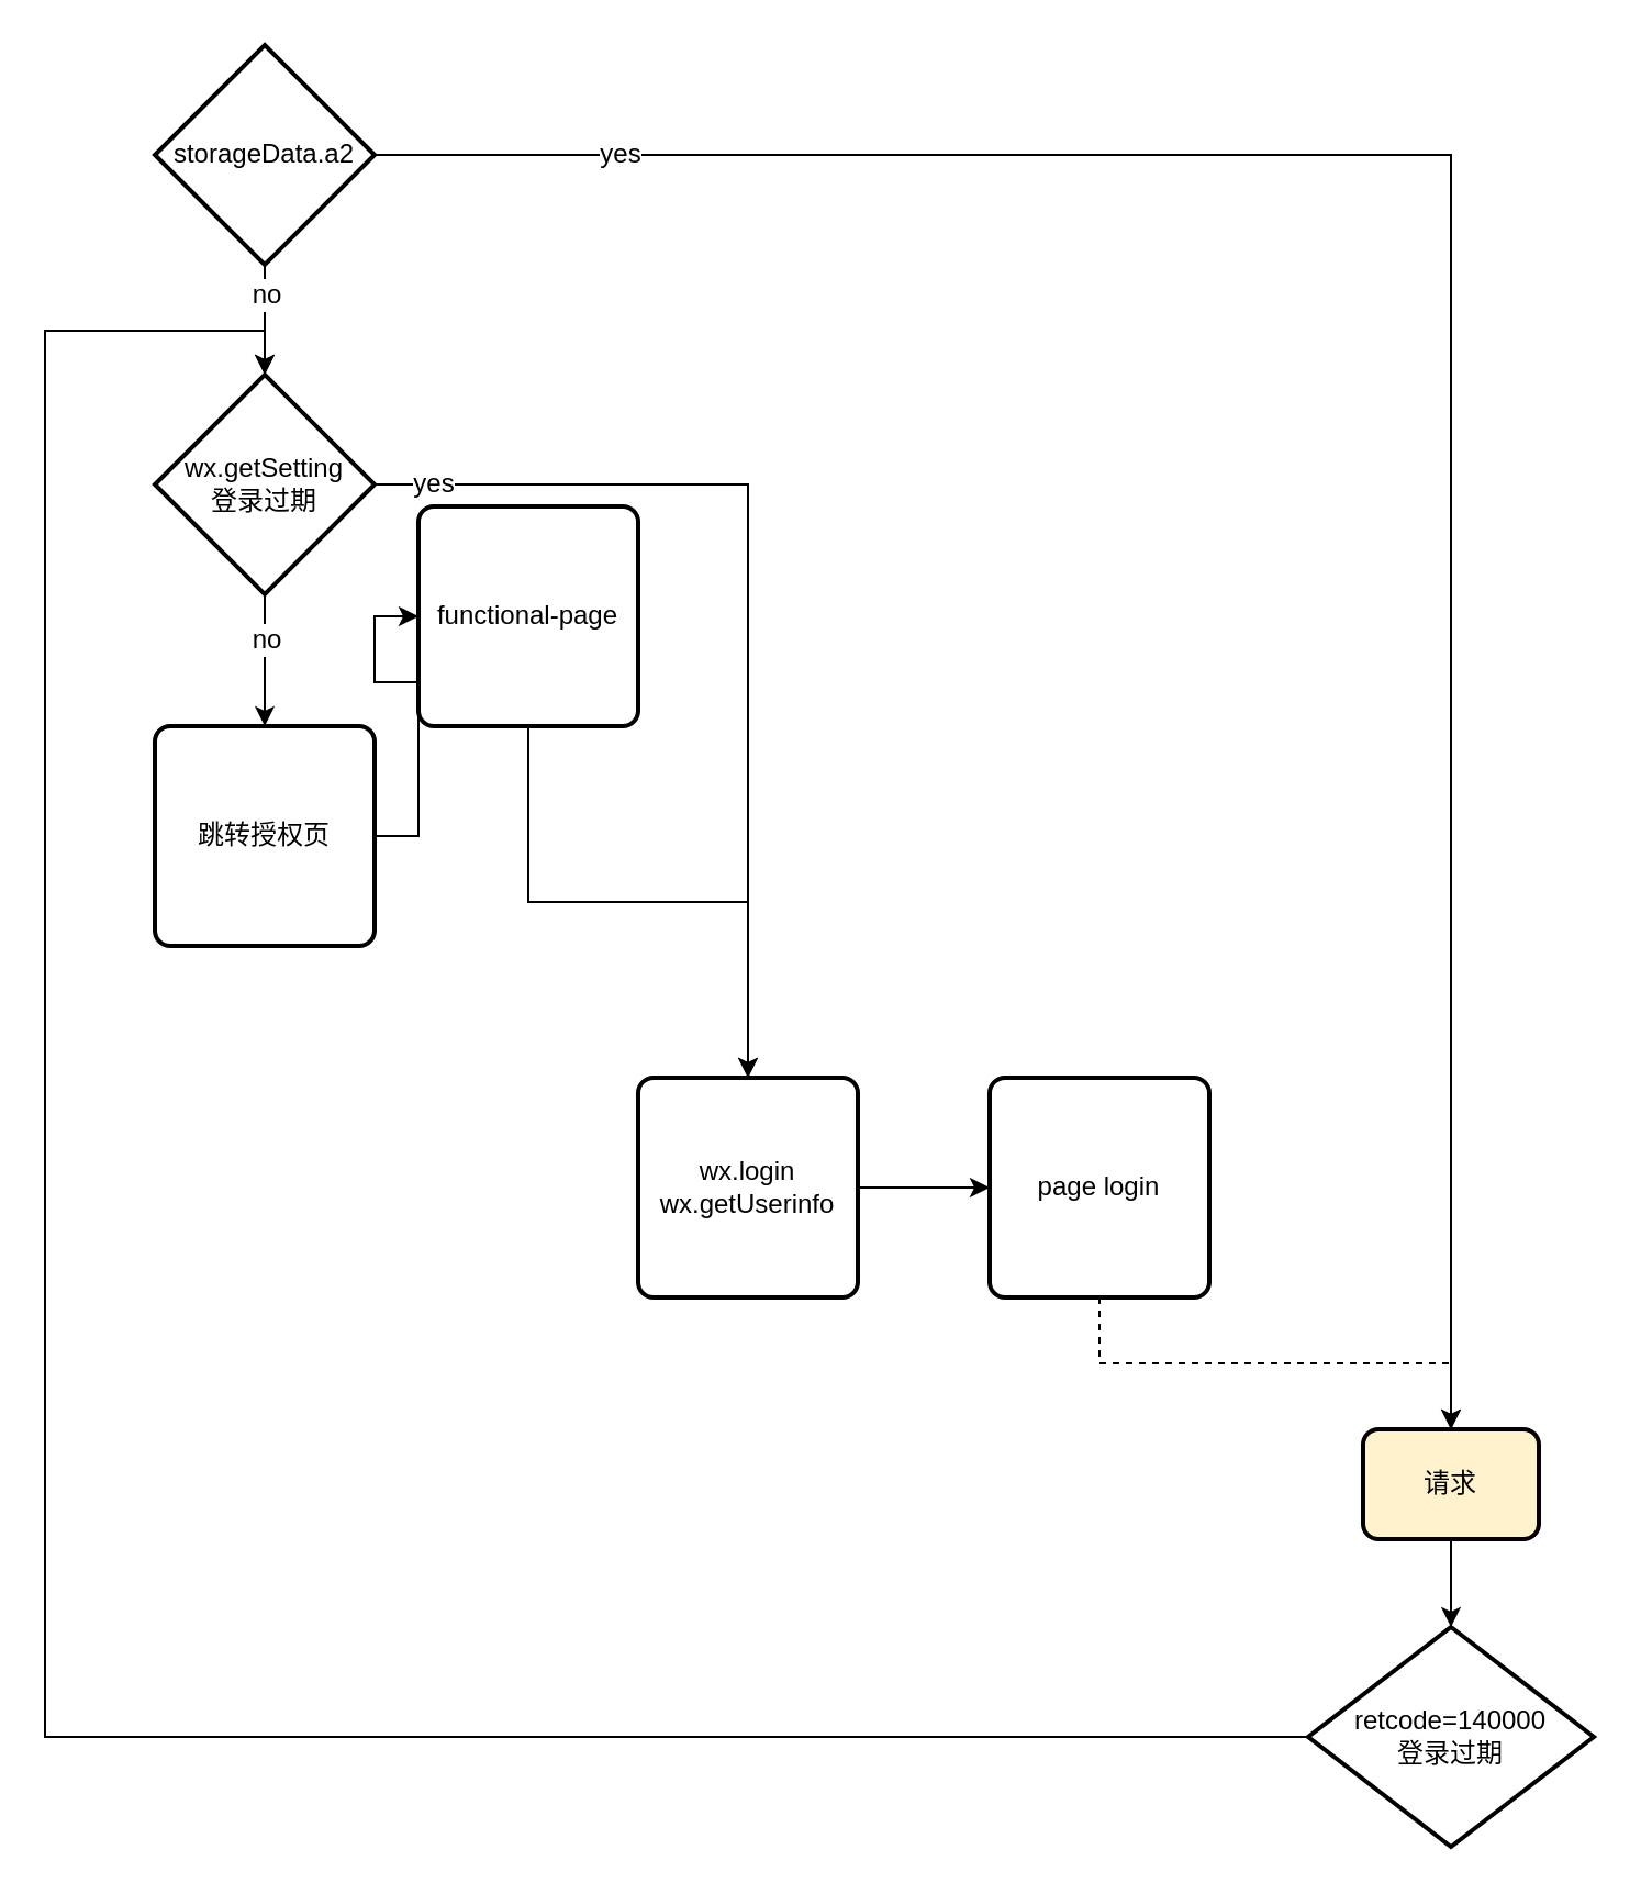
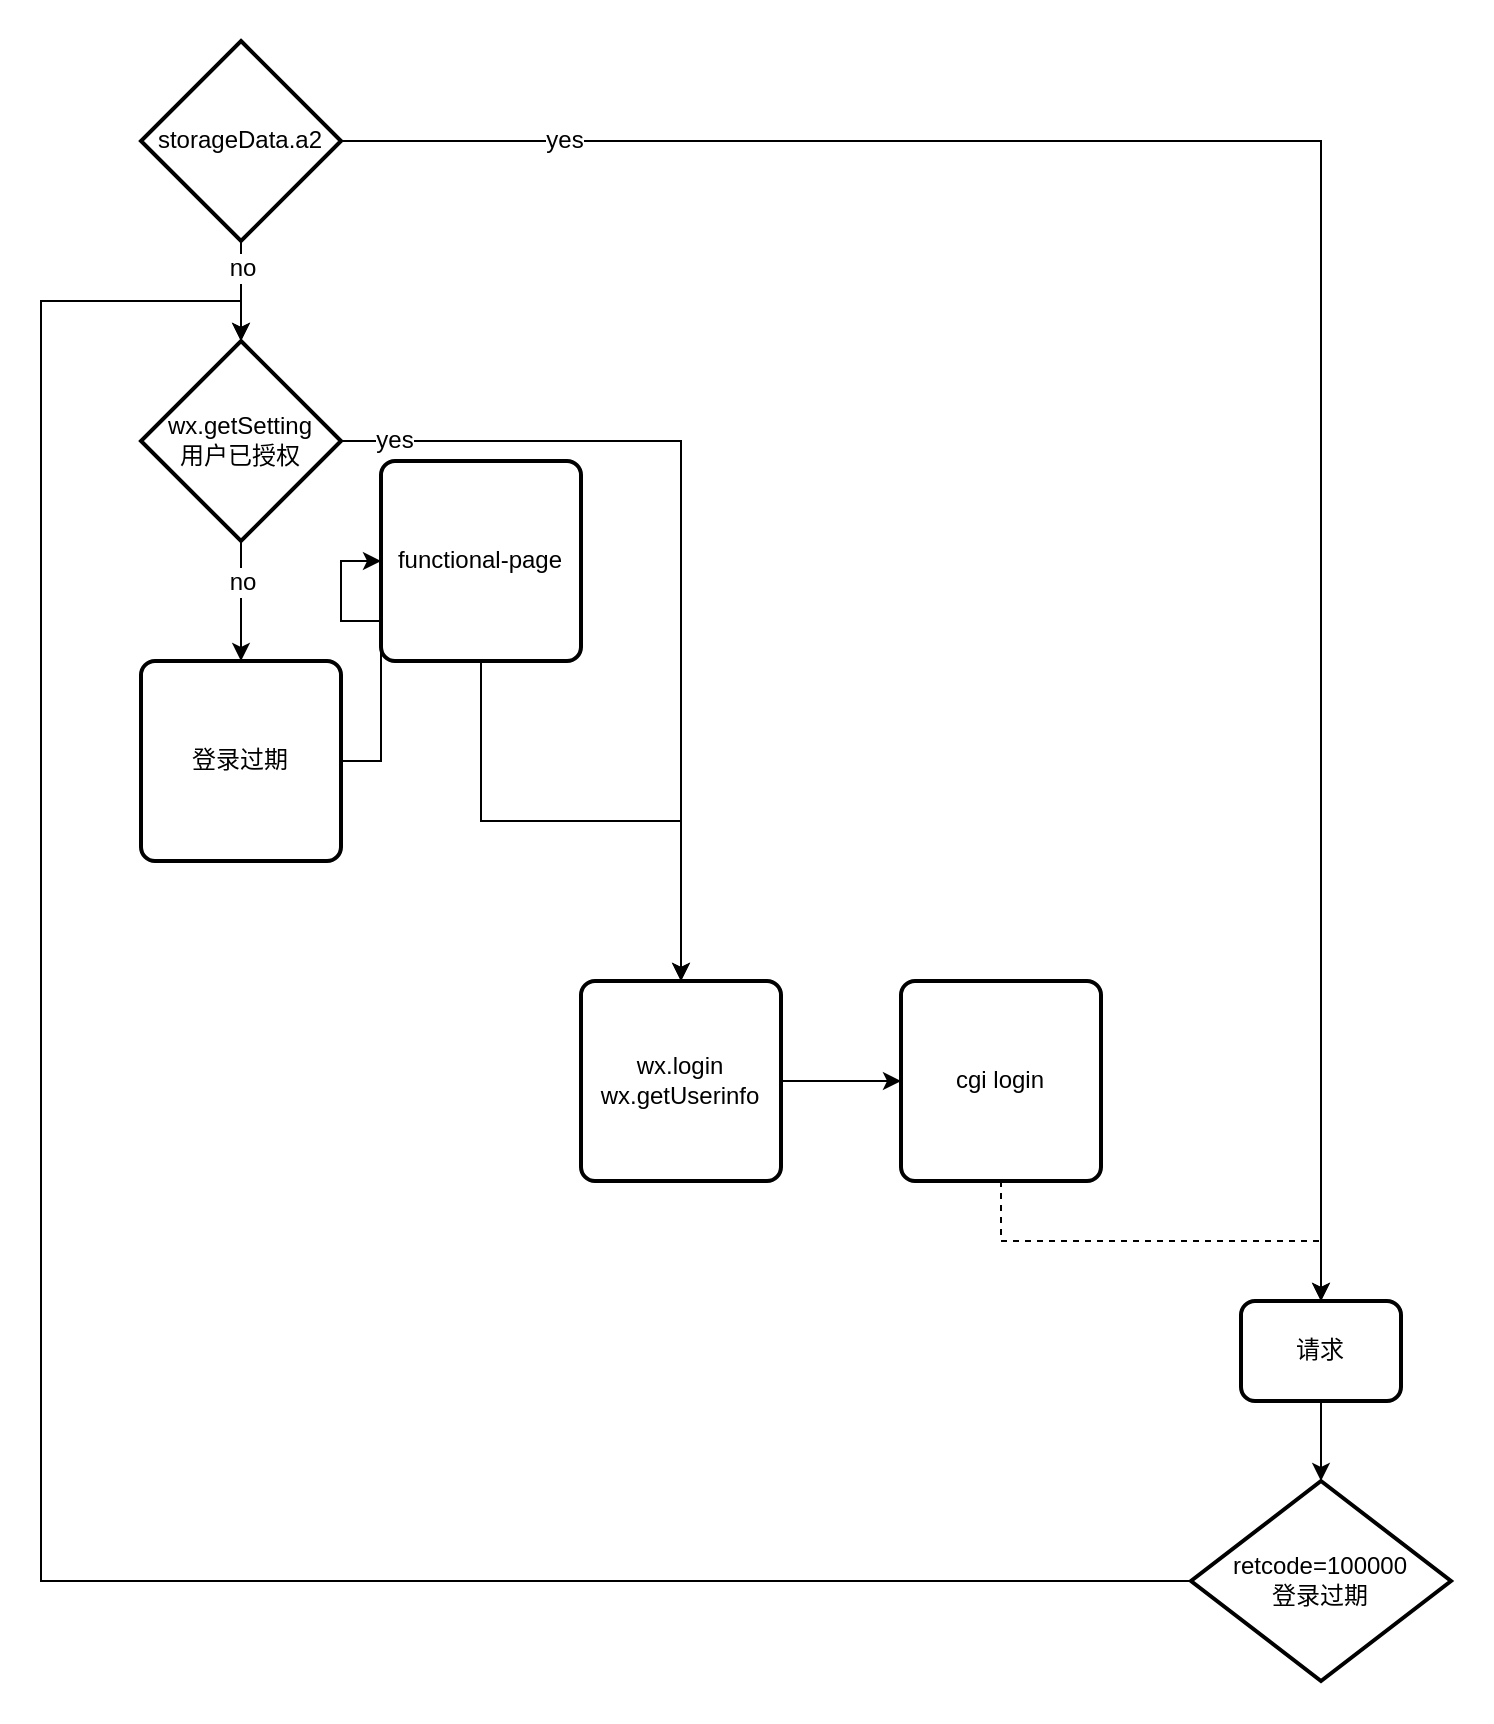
  <mxCell id="0" />
  <mxCell id="1" parent="0" />
  <mxCell id="2" style="edgeStyle=orthogonalEdgeStyle;rounded=0;orthogonalLoop=1;jettySize=auto;html=1;exitX=1;exitY=0.5;exitDx=0;exitDy=0;exitPerimeter=0;entryX=0.5;entryY=1;entryDx=0;entryDy=0;shadow=0;" parent="1" source="6" target="8" edge="1"><mxGeometry relative="1" as="geometry"><mxPoint x="280" y="280" as="targetPoint" /></mxGeometry></mxCell>
  <mxCell id="3" value="yes" style="text;html=1;align=center;verticalAlign=middle;resizable=0;points=[];;labelBackgroundColor=#ffffff;shadow=0;" parent="2" vertex="1" connectable="0"><mxGeometry x="-0.558" y="1" relative="1" as="geometry"><mxPoint x="-124.5" y="0.5" as="offset" /></mxGeometry></mxCell>
  <mxCell id="4" style="edgeStyle=orthogonalEdgeStyle;rounded=0;orthogonalLoop=1;jettySize=auto;html=1;exitX=0.5;exitY=1;exitDx=0;exitDy=0;exitPerimeter=0;shadow=0;" parent="1" source="6" target="13" edge="1"><mxGeometry relative="1" as="geometry"><mxPoint x="120" y="180" as="targetPoint" /></mxGeometry></mxCell>
  <mxCell id="5" value="no" style="text;html=1;align=center;verticalAlign=middle;resizable=0;points=[];;labelBackgroundColor=#ffffff;shadow=0;" parent="4" vertex="1" connectable="0"><mxGeometry x="0.215" relative="1" as="geometry"><mxPoint y="-17" as="offset" /></mxGeometry></mxCell>
  <mxCell id="6" value="storageData.a2" style="strokeWidth=2;html=1;shape=mxgraph.flowchart.decision;whiteSpace=wrap;shadow=0;" parent="1" vertex="1"><mxGeometry x="70" y="20" width="100" height="100" as="geometry" /></mxCell>
  <mxCell id="7" value="" style="edgeStyle=orthogonalEdgeStyle;rounded=0;orthogonalLoop=1;jettySize=auto;html=1;shadow=0;" parent="1" source="8" target="23" edge="1"><mxGeometry relative="1" as="geometry" /></mxCell>
- <mxCell id="8" value="请求" style="rounded=1;whiteSpace=wrap;html=1;absoluteArcSize=1;arcSize=14;strokeWidth=2;shadow=0;direction=west;fillColor=#fff2cc;" parent="1" vertex="1"><mxGeometry x="620" y="650" width="80" height="50" as="geometry" /></mxCell>
+ <mxCell id="8" value="请求" style="rounded=1;whiteSpace=wrap;html=1;absoluteArcSize=1;arcSize=14;strokeWidth=2;shadow=0;direction=west;" parent="1" vertex="1"><mxGeometry x="620" y="650" width="80" height="50" as="geometry" /></mxCell>
  <mxCell id="9" style="edgeStyle=orthogonalEdgeStyle;rounded=0;orthogonalLoop=1;jettySize=auto;html=1;exitX=1;exitY=0.5;exitDx=0;exitDy=0;exitPerimeter=0;entryX=0.5;entryY=0;entryDx=0;entryDy=0;shadow=0;" parent="1" source="13" target="15" edge="1"><mxGeometry relative="1" as="geometry" /></mxCell>
  <mxCell id="10" value="yes" style="text;html=1;align=center;verticalAlign=middle;resizable=0;points=[];;labelBackgroundColor=#ffffff;" parent="9" vertex="1" connectable="0"><mxGeometry x="-0.881" y="1" relative="1" as="geometry"><mxPoint as="offset" /></mxGeometry></mxCell>
  <mxCell id="11" value="" style="edgeStyle=orthogonalEdgeStyle;rounded=0;orthogonalLoop=1;jettySize=auto;html=1;shadow=0;" parent="1" source="13" target="19" edge="1"><mxGeometry relative="1" as="geometry" /></mxCell>
  <mxCell id="12" value="no" style="text;html=1;align=center;verticalAlign=middle;resizable=0;points=[];;labelBackgroundColor=#ffffff;" parent="11" vertex="1" connectable="0"><mxGeometry x="-0.24" relative="1" as="geometry"><mxPoint y="-2.5" as="offset" /></mxGeometry></mxCell>
- <mxCell id="13" value="&lt;span style=&quot;white-space: normal&quot;&gt;wx.getSetting&lt;/span&gt;&lt;br style=&quot;white-space: normal&quot;&gt;&lt;span style=&quot;white-space: normal&quot;&gt;登录过期&lt;/span&gt;" style="strokeWidth=2;html=1;shape=mxgraph.flowchart.decision;whiteSpace=wrap;shadow=0;" parent="1" vertex="1"><mxGeometry x="70" y="170" width="100" height="100" as="geometry" /></mxCell>
+ <mxCell id="13" value="&lt;span style=&quot;white-space: normal&quot;&gt;wx.getSetting&lt;/span&gt;&lt;br style=&quot;white-space: normal&quot;&gt;&lt;span style=&quot;white-space: normal&quot;&gt;用户已授权&lt;/span&gt;" style="strokeWidth=2;html=1;shape=mxgraph.flowchart.decision;whiteSpace=wrap;shadow=0;" parent="1" vertex="1"><mxGeometry x="70" y="170" width="100" height="100" as="geometry" /></mxCell>
  <mxCell id="14" value="" style="edgeStyle=orthogonalEdgeStyle;rounded=0;orthogonalLoop=1;jettySize=auto;html=1;shadow=0;" parent="1" source="15" target="17" edge="1"><mxGeometry relative="1" as="geometry" /></mxCell>
  <mxCell id="15" value="wx.login&lt;br&gt;wx.getUserinfo" style="rounded=1;whiteSpace=wrap;html=1;absoluteArcSize=1;arcSize=14;strokeWidth=2;shadow=0;" parent="1" vertex="1"><mxGeometry x="290" y="490" width="100" height="100" as="geometry" /></mxCell>
  <mxCell id="16" style="edgeStyle=orthogonalEdgeStyle;rounded=0;orthogonalLoop=1;jettySize=auto;html=1;exitX=0.5;exitY=1;exitDx=0;exitDy=0;entryX=0.5;entryY=1;entryDx=0;entryDy=0;shadow=0;dashed=1;" parent="1" source="17" target="8" edge="1"><mxGeometry relative="1" as="geometry" /></mxCell>
- <mxCell id="17" value="page login" style="rounded=1;whiteSpace=wrap;html=1;absoluteArcSize=1;arcSize=14;strokeWidth=2;shadow=0;" parent="1" vertex="1"><mxGeometry x="450" y="490" width="100" height="100" as="geometry" /></mxCell>
+ <mxCell id="17" value="cgi login" style="rounded=1;whiteSpace=wrap;html=1;absoluteArcSize=1;arcSize=14;strokeWidth=2;shadow=0;" parent="1" vertex="1"><mxGeometry x="450" y="490" width="100" height="100" as="geometry" /></mxCell>
  <mxCell id="18" value="" style="edgeStyle=orthogonalEdgeStyle;rounded=0;orthogonalLoop=1;jettySize=auto;html=1;shadow=0;" parent="1" source="19" target="21" edge="1"><mxGeometry relative="1" as="geometry" /></mxCell>
- <mxCell id="19" value="跳转授权页" style="rounded=1;whiteSpace=wrap;html=1;absoluteArcSize=1;arcSize=14;strokeWidth=2;shadow=0;" parent="1" vertex="1"><mxGeometry x="70" y="330" width="100" height="100" as="geometry" /></mxCell>
+ <mxCell id="19" value="登录过期" style="rounded=1;whiteSpace=wrap;html=1;absoluteArcSize=1;arcSize=14;strokeWidth=2;shadow=0;" parent="1" vertex="1"><mxGeometry x="70" y="330" width="100" height="100" as="geometry" /></mxCell>
  <mxCell id="20" style="edgeStyle=orthogonalEdgeStyle;rounded=0;orthogonalLoop=1;jettySize=auto;html=1;exitX=0.5;exitY=1;exitDx=0;exitDy=0;entryX=0.5;entryY=0;entryDx=0;entryDy=0;shadow=0;" parent="1" source="21" target="15" edge="1"><mxGeometry relative="1" as="geometry" /></mxCell>
  <mxCell id="21" value="functional-page" style="rounded=1;whiteSpace=wrap;html=1;absoluteArcSize=1;arcSize=14;strokeWidth=2;shadow=0;" parent="1" vertex="1"><mxGeometry x="190" y="230" width="100" height="100" as="geometry" /></mxCell>
  <mxCell id="22" style="edgeStyle=orthogonalEdgeStyle;rounded=0;orthogonalLoop=1;jettySize=auto;html=1;exitX=0;exitY=0.5;exitDx=0;exitDy=0;exitPerimeter=0;entryX=0.5;entryY=0;entryDx=0;entryDy=0;entryPerimeter=0;shadow=0;" parent="1" source="23" target="13" edge="1"><mxGeometry relative="1" as="geometry"><Array as="points"><mxPoint x="20" y="790" /><mxPoint x="20" y="150" /><mxPoint x="120" y="150" /></Array></mxGeometry></mxCell>
- <mxCell id="23" value="retcode=140000&lt;br&gt;登录过期" style="strokeWidth=2;html=1;shape=mxgraph.flowchart.decision;whiteSpace=wrap;shadow=0;" parent="1" vertex="1"><mxGeometry x="595" y="740" width="130" height="100" as="geometry" /></mxCell>
+ <mxCell id="23" value="retcode=100000&lt;br&gt;登录过期" style="strokeWidth=2;html=1;shape=mxgraph.flowchart.decision;whiteSpace=wrap;shadow=0;" parent="1" vertex="1"><mxGeometry x="595" y="740" width="130" height="100" as="geometry" /></mxCell>
